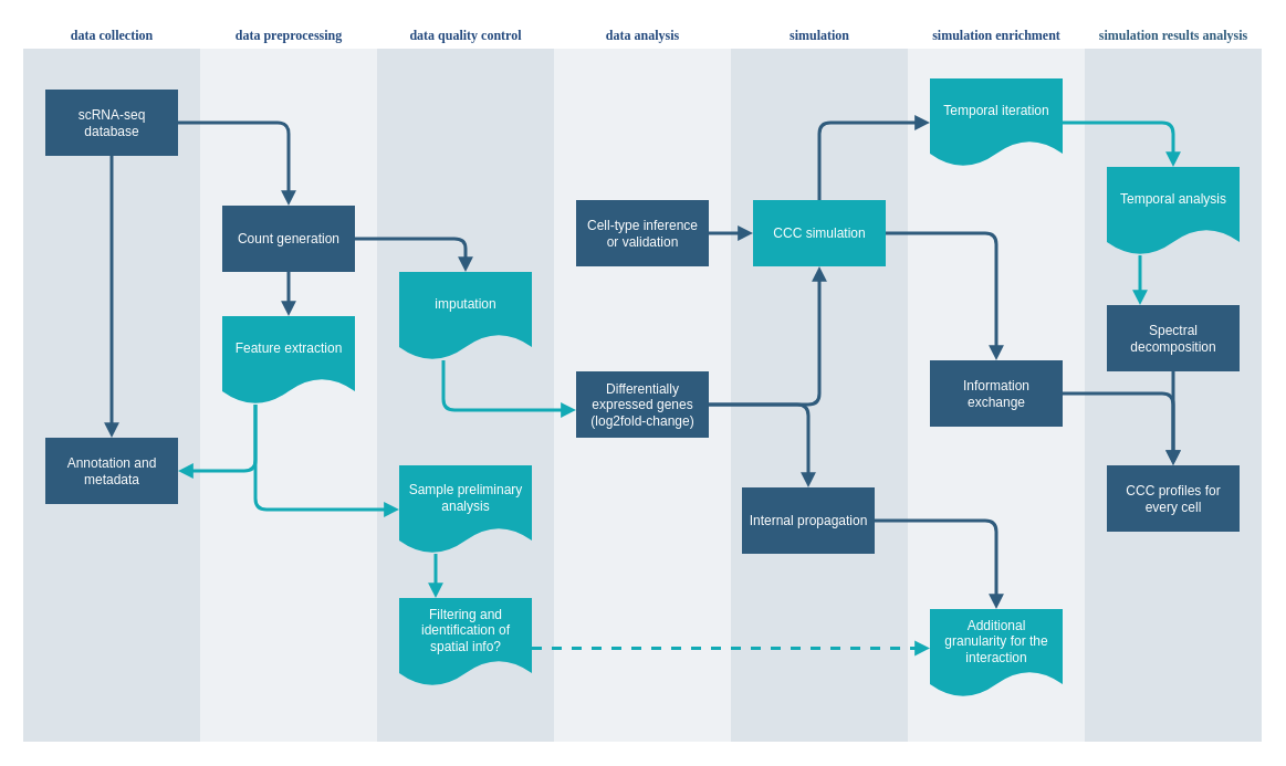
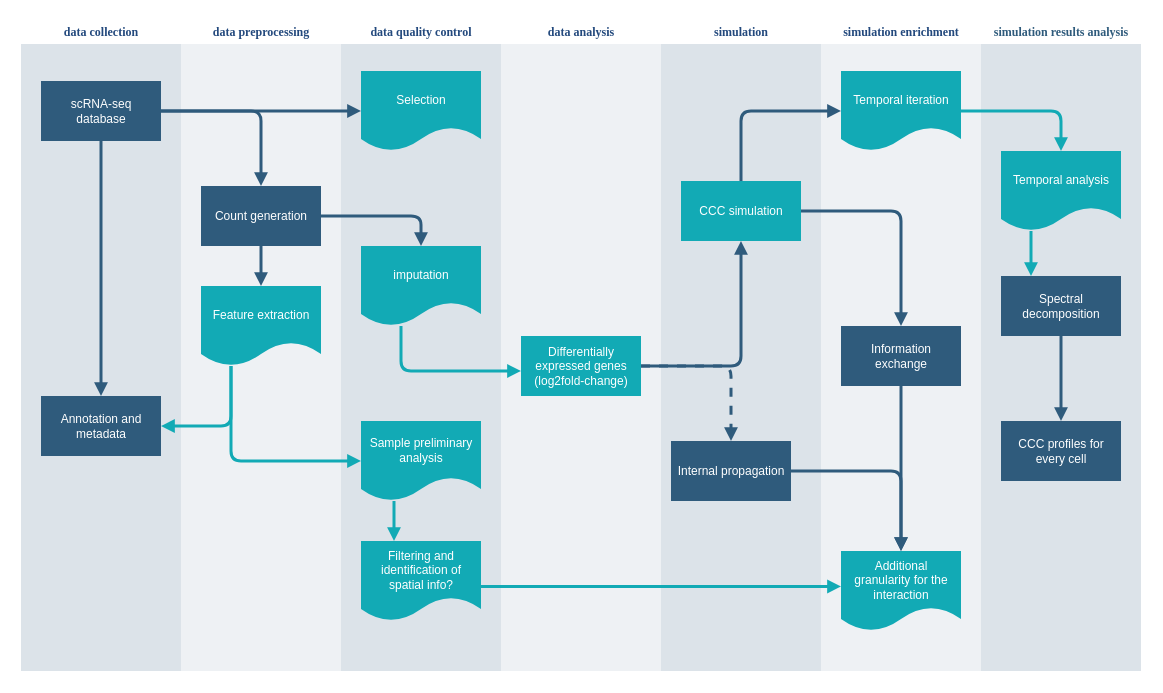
  <mxCell id="0" />
  <mxCell id="1" parent="0" />
  <mxCell id="2" value="&lt;font color=&quot;#23497d&quot;&gt;data collection&lt;/font&gt;" style="swimlane;whiteSpace=wrap;fillColor=none;swimlaneFillColor=#BAC8D3;fontColor=#2F5B7C;fontFamily=Tahoma;html=1;strokeColor=none;opacity=50;" parent="1" vertex="1"><mxGeometry x="20.5" y="20.5" width="160" height="650" as="geometry"><mxRectangle x="20" y="20" width="80" height="23" as="alternateBounds" /></mxGeometry></mxCell>
  <mxCell id="3" value="scRNA-seq database" style="whiteSpace=wrap;shadow=0;fontColor=#FFFFFF;fontFamily=Helvetica;fontStyle=0;html=1;fontSize=12;plain-purple;strokeColor=none;fillColor=#2f5b7c;gradientColor=none;spacing=6;verticalAlign=middle;" parent="2" vertex="1"><mxGeometry x="20" y="60" width="120" height="60" as="geometry" /></mxCell>
  <mxCell id="4" value="Annotation and metadata" style="whiteSpace=wrap;strokeColor=none;fillColor=#2f5b7c;shadow=0;fontColor=#FFFFFF;fontFamily=Helvetica;fontStyle=0;html=1;fontSize=12;spacing=6;verticalAlign=middle;" parent="2" vertex="1"><mxGeometry x="20" y="375" width="120" height="60" as="geometry" /></mxCell>
  <mxCell id="5" value="" style="edgeStyle=segmentEdgeStyle;strokeColor=#2F5B7C;strokeWidth=3;html=1;endArrow=block;endFill=1;" parent="2" source="3" target="4" edge="1"><mxGeometry width="100" height="100" relative="1" as="geometry"><mxPoint x="160" y="110" as="sourcePoint" /><mxPoint x="260" y="185" as="targetPoint" /></mxGeometry></mxCell>
  <mxCell id="6" value="&lt;font color=&quot;#23497d&quot;&gt;simulation enrichment&lt;/font&gt;" style="swimlane;whiteSpace=wrap;fillColor=none;swimlaneFillColor=#BAC8D3;fontColor=#2F5B7C;fontFamily=Tahoma;html=1;strokeColor=none;opacity=25;" parent="1" vertex="1"><mxGeometry x="820.5" y="20.5" width="160" height="650" as="geometry"><mxRectangle x="20" y="20" width="80" height="23" as="alternateBounds" /></mxGeometry></mxCell>
  <mxCell id="7" value="Temporal iteration" style="shape=document;whiteSpace=wrap;verticalAlign=middle;strokeColor=none;fillColor=#12aab5;shadow=0;fontColor=#FFFFFF;fontFamily=Helvetica;fontStyle=0;html=1;fontSize=12;spacing=6;spacingBottom=22;" parent="6" vertex="1"><mxGeometry x="20" y="50" width="120" height="80" as="geometry" /></mxCell>
  <mxCell id="8" value="Additional granularity for the interaction" style="shape=document;whiteSpace=wrap;verticalAlign=middle;strokeColor=none;fillColor=#12aab5;shadow=0;fontColor=#FFFFFF;fontFamily=Helvetica;fontStyle=0;html=1;fontSize=12;spacing=6;spacingBottom=22;" parent="6" vertex="1"><mxGeometry x="20" y="530" width="120" height="80" as="geometry" /></mxCell>
  <mxCell id="9" value="Information exchange" style="whiteSpace=wrap;strokeColor=none;fillColor=#2f5b7c;shadow=0;fontColor=#FFFFFF;fontFamily=Helvetica;fontStyle=0;html=1;fontSize=12;spacing=6;verticalAlign=middle;" parent="6" vertex="1"><mxGeometry x="20" y="305" width="120" height="60" as="geometry" /></mxCell>
  <mxCell id="10" value="&lt;font color=&quot;#23497d&quot;&gt;simulation&lt;/font&gt;" style="swimlane;whiteSpace=wrap;fillColor=none;swimlaneFillColor=#BAC8D3;fontColor=#2F5B7C;fontFamily=Tahoma;html=1;strokeColor=none;opacity=50;" parent="1" vertex="1"><mxGeometry x="660.5" y="20.5" width="160" height="650" as="geometry"><mxRectangle x="20" y="20" width="80" height="23" as="alternateBounds" /></mxGeometry></mxCell>
  <mxCell id="11" value="CCC simulation" style="whiteSpace=wrap;fillColor=#12aab5;strokeColor=none;shadow=0;fontColor=#FFFFFF;fontFamily=Helvetica;fontStyle=0;html=1;fontSize=12;spacing=6;verticalAlign=middle;" parent="10" vertex="1"><mxGeometry x="20" y="160" width="120" height="60" as="geometry" /></mxCell>
  <mxCell id="12" value="Internal propagation" style="whiteSpace=wrap;strokeColor=none;fillColor=#2f5b7c;shadow=0;fontColor=#FFFFFF;fontFamily=Helvetica;fontStyle=0;html=1;fontSize=12;spacing=6;verticalAlign=middle;" parent="10" vertex="1"><mxGeometry x="10" y="420" width="120" height="60" as="geometry" /></mxCell>
  <mxCell id="13" value="&lt;font color=&quot;#23497d&quot;&gt;data preprocessing&lt;/font&gt;" style="swimlane;whiteSpace=wrap;fillColor=none;swimlaneFillColor=#BAC8D3;fontColor=#2F5B7C;fontFamily=Tahoma;html=1;strokeColor=none;opacity=25;" parent="1" vertex="1"><mxGeometry x="180.5" y="20.5" width="160" height="650" as="geometry"><mxRectangle x="20" y="20" width="80" height="23" as="alternateBounds" /></mxGeometry></mxCell>
  <mxCell id="14" value="Count generation" style="whiteSpace=wrap;shadow=0;fontColor=#FFFFFF;fontFamily=Helvetica;fontStyle=0;html=1;fontSize=12;plain-purple;strokeColor=none;fillColor=#2f5b7c;gradientColor=none;spacing=6;verticalAlign=middle;" parent="13" vertex="1"><mxGeometry x="20" y="165" width="120" height="60" as="geometry" /></mxCell>
  <mxCell id="15" value="Feature extraction&lt;br&gt; " style="shape=document;whiteSpace=wrap;verticalAlign=middle;strokeColor=none;fillColor=#12aab5;shadow=0;fontColor=#FFFFFF;fontFamily=Helvetica;fontStyle=0;html=1;fontSize=12;spacing=6;spacingBottom=22;" parent="13" vertex="1"><mxGeometry x="20" y="265" width="120" height="80" as="geometry" /></mxCell>
  <mxCell id="16" value="" style="edgeStyle=segmentEdgeStyle;strokeColor=#2F5B7C;strokeWidth=3;html=1;endArrow=block;endFill=1;" parent="13" source="14" target="15" edge="1"><mxGeometry width="100" height="100" relative="1" as="geometry"><mxPoint x="-10" y="100" as="sourcePoint" /><mxPoint x="90" y="175" as="targetPoint" /></mxGeometry></mxCell>
  <mxCell id="17" value="&lt;font color=&quot;#23497d&quot;&gt;data quality control&lt;/font&gt;" style="swimlane;whiteSpace=wrap;fillColor=none;swimlaneFillColor=#BAC8D3;fontColor=#2F5B7C;fontFamily=Tahoma;html=1;strokeColor=none;opacity=50;" parent="1" vertex="1"><mxGeometry x="340.5" y="20.5" width="160" height="650" as="geometry"><mxRectangle x="20" y="20" width="80" height="23" as="alternateBounds" /></mxGeometry></mxCell>
+ <mxCell id="18" value="Selection" style="shape=document;whiteSpace=wrap;verticalAlign=middle;strokeColor=none;fillColor=#12aab5;shadow=0;fontColor=#FFFFFF;fontFamily=Helvetica;fontStyle=0;html=1;fontSize=12;spacing=6;spacingBottom=22;" parent="17" vertex="1"><mxGeometry x="20" y="50" width="120" height="80" as="geometry" /></mxCell>
  <mxCell id="19" value="imputation" style="shape=document;whiteSpace=wrap;verticalAlign=middle;strokeColor=none;fillColor=#12aab5;shadow=0;fontColor=#FFFFFF;fontFamily=Helvetica;fontStyle=0;html=1;fontSize=12;spacing=6;spacingBottom=22;" parent="17" vertex="1"><mxGeometry x="20" y="225" width="120" height="80" as="geometry" /></mxCell>
  <mxCell id="20" value="Sample preliminary analysis" style="shape=document;whiteSpace=wrap;strokeColor=none;fillColor=#12aab5;shadow=0;fontColor=#FFFFFF;fontFamily=Helvetica;fontStyle=0;html=1;fontSize=12;verticalAlign=middle;spacing=6;spacingBottom=22;" parent="17" vertex="1"><mxGeometry x="20" y="400" width="120" height="80" as="geometry" /></mxCell>
  <mxCell id="21" value="Filtering and identification of spatial info?" style="shape=document;whiteSpace=wrap;verticalAlign=middle;strokeColor=none;fillColor=#12aab5;shadow=0;fontColor=#FFFFFF;fontFamily=Helvetica;fontStyle=0;html=1;fontSize=12;spacing=6;spacingBottom=22;" parent="17" vertex="1"><mxGeometry x="20" y="520" width="120" height="80" as="geometry" /></mxCell>
  <mxCell id="22" value="" style="edgeStyle=segmentEdgeStyle;strokeColor=#12AAB5;strokeWidth=3;html=1;endArrow=block;endFill=1;" parent="17" source="20" target="21" edge="1"><mxGeometry width="100" height="100" relative="1" as="geometry"><mxPoint x="-80" y="375" as="sourcePoint" /><mxPoint x="60" y="490" as="targetPoint" /><Array as="points"><mxPoint x="53" y="501" /><mxPoint x="53" y="501" /></Array></mxGeometry></mxCell>
  <mxCell id="23" value="&lt;font color=&quot;#23497d&quot;&gt;data analysis&lt;/font&gt;" style="swimlane;whiteSpace=wrap;fillColor=none;swimlaneFillColor=#BAC8D3;fontColor=#2F5B7C;fontFamily=Tahoma;html=1;strokeColor=none;opacity=25;" parent="1" vertex="1"><mxGeometry x="500.5" y="20.5" width="160" height="650" as="geometry"><mxRectangle x="20" y="20" width="80" height="23" as="alternateBounds" /></mxGeometry></mxCell>
- <mxCell id="24" value="Cell-type inference or validation" style="whiteSpace=wrap;strokeColor=none;fillColor=#2f5b7c;shadow=0;fontColor=#FFFFFF;fontFamily=Helvetica;fontStyle=0;html=1;fontSize=12;spacing=6;verticalAlign=middle;" parent="23" vertex="1"><mxGeometry x="20" y="160" width="120" height="60" as="geometry" /></mxCell>
- <mxCell id="25" value="Differentially expressed genes (log2fold-change)" style="whiteSpace=wrap;strokeColor=none;fillColor=#2f5b7c;shadow=0;fontColor=#FFFFFF;fontFamily=Helvetica;fontStyle=0;html=1;fontSize=12;spacing=6;verticalAlign=middle;" parent="23" vertex="1"><mxGeometry x="20" y="315" width="120" height="60" as="geometry" /></mxCell>
+ <mxCell id="25" value="Differentially expressed genes (log2fold-change)" style="whiteSpace=wrap;strokeColor=none;fillColor=#12aab5;shadow=0;fontColor=#FFFFFF;fontFamily=Helvetica;fontStyle=0;html=1;fontSize=12;spacing=6;verticalAlign=middle;" parent="23" vertex="1"><mxGeometry x="20" y="315" width="120" height="60" as="geometry" /></mxCell>
  <mxCell id="26" value="simulation results analysis" style="swimlane;whiteSpace=wrap;fillColor=none;swimlaneFillColor=#BAC8D3;fontColor=#2F5B7C;fontFamily=Tahoma;html=1;strokeColor=none;opacity=50;" parent="1" vertex="1"><mxGeometry x="980.5" y="20.5" width="160" height="650" as="geometry"><mxRectangle x="20" y="20" width="80" height="23" as="alternateBounds" /></mxGeometry></mxCell>
  <mxCell id="27" value="Temporal analysis" style="shape=document;whiteSpace=wrap;verticalAlign=middle;strokeColor=none;fillColor=#12aab5;shadow=0;fontColor=#FFFFFF;fontFamily=Helvetica;fontStyle=0;html=1;fontSize=12;spacing=6;spacingBottom=22;" parent="26" vertex="1"><mxGeometry x="20" y="130" width="120" height="80" as="geometry" /></mxCell>
  <mxCell id="28" value="Spectral decomposition" style="whiteSpace=wrap;strokeColor=none;fillColor=#2f5b7c;shadow=0;fontColor=#FFFFFF;fontFamily=Helvetica;fontStyle=0;html=1;fontSize=12;spacing=6;verticalAlign=middle;" parent="26" vertex="1"><mxGeometry x="20" y="255" width="120" height="60" as="geometry" /></mxCell>
  <mxCell id="29" value="CCC profiles for every cell" style="whiteSpace=wrap;strokeColor=none;fillColor=#2f5b7c;shadow=0;fontColor=#FFFFFF;fontFamily=Helvetica;fontStyle=0;html=1;fontSize=12;spacing=6;verticalAlign=middle;" parent="26" vertex="1"><mxGeometry x="20" y="400" width="120" height="60" as="geometry" /></mxCell>
  <mxCell id="30" value="" style="edgeStyle=segmentEdgeStyle;strokeColor=#2F5B7C;strokeWidth=3;html=1;endArrow=block;endFill=1;" parent="26" source="28" target="29" edge="1"><mxGeometry width="100" height="100" relative="1" as="geometry"><mxPoint x="30" y="570" as="sourcePoint" /><mxPoint x="130" y="470" as="targetPoint" /></mxGeometry></mxCell>
  <mxCell id="31" value="" style="edgeStyle=segmentEdgeStyle;entryX=0.25;entryY=0;strokeColor=#12AAB5;strokeWidth=3;html=1;endArrow=block;endFill=1;" parent="26" source="27" target="28" edge="1"><mxGeometry width="100" height="100" relative="1" as="geometry"><mxPoint x="-120" y="260" as="sourcePoint" /><mxPoint x="-20" y="160" as="targetPoint" /></mxGeometry></mxCell>
  <mxCell id="32" value="" style="edgeStyle=segmentEdgeStyle;strokeColor=#2F5B7C;strokeWidth=3;html=1;endArrow=block;endFill=1;" parent="1" source="3" target="14" edge="1"><mxGeometry x="164.5" y="178.5" width="100" height="100" as="geometry"><mxPoint x="220.5" y="180.5" as="sourcePoint" /><mxPoint x="320.5" y="80.5" as="targetPoint" /></mxGeometry></mxCell>
  <mxCell id="33" value="" style="edgeStyle=segmentEdgeStyle;strokeColor=#12AAB5;strokeWidth=3;html=1;endArrow=block;endFill=1;" parent="1" source="15" target="4" edge="1"><mxGeometry x="164.5" y="433.5" width="100" height="100" as="geometry"><mxPoint x="270.5" y="255.5" as="sourcePoint" /><mxPoint x="270.5" y="295.5" as="targetPoint" /><Array as="points"><mxPoint x="230.5" y="425.5" /></Array></mxGeometry></mxCell>
+ <mxCell id="34" value="" style="edgeStyle=segmentEdgeStyle;strokeColor=#2F5B7C;strokeWidth=3;html=1;endArrow=block;endFill=1;" parent="1" source="3" target="18" edge="1"><mxGeometry x="164.5" y="178.5" width="100" height="100" as="geometry"><mxPoint x="170.5" y="120.5" as="sourcePoint" /><mxPoint x="270.5" y="195.5" as="targetPoint" /></mxGeometry></mxCell>
  <mxCell id="35" value="" style="edgeStyle=segmentEdgeStyle;strokeColor=#12AAB5;strokeWidth=3;html=1;endArrow=block;endFill=1;" parent="1" source="15" target="20" edge="1"><mxGeometry x="234.5" y="433.5" width="100" height="100" as="geometry"><mxPoint x="380.5" y="750.5" as="sourcePoint" /><mxPoint x="480.5" y="650.5" as="targetPoint" /><Array as="points"><mxPoint x="230.5" y="460.5" /></Array></mxGeometry></mxCell>
- <mxCell id="36" value="" style="edgeStyle=elbowEdgeStyle;elbow=vertical;strokeColor=#12AAB5;strokeWidth=3;html=1;endArrow=block;endFill=1;dashed=1;" parent="1" source="21" target="8" edge="1"><mxGeometry x="484.5" y="623.5" width="100" height="100" as="geometry"><mxPoint x="540.5" y="550.5" as="sourcePoint" /><mxPoint x="640.5" y="450.5" as="targetPoint" /></mxGeometry></mxCell>
+ <mxCell id="36" value="" style="edgeStyle=elbowEdgeStyle;elbow=vertical;strokeColor=#12AAB5;strokeWidth=3;html=1;endArrow=block;endFill=1;" parent="1" source="21" target="8" edge="1"><mxGeometry x="484.5" y="623.5" width="100" height="100" as="geometry"><mxPoint x="540.5" y="550.5" as="sourcePoint" /><mxPoint x="640.5" y="450.5" as="targetPoint" /></mxGeometry></mxCell>
  <mxCell id="37" value="" style="edgeStyle=segmentEdgeStyle;strokeColor=#2F5B7C;strokeWidth=3;html=1;endArrow=block;endFill=1;" parent="1" source="14" target="19" edge="1"><mxGeometry x="324.5" y="283.5" width="100" height="100" as="geometry"><mxPoint x="450.5" y="230.5" as="sourcePoint" /><mxPoint x="550.5" y="130.5" as="targetPoint" /><Array as="points" /></mxGeometry></mxCell>
- <mxCell id="38" value="" style="edgeStyle=none;strokeColor=#2F5B7C;strokeWidth=3;html=1;endArrow=block;endFill=1;" parent="1" source="24" target="11" edge="1"><mxGeometry x="644.5" y="278.5" width="100" height="100" as="geometry"><mxPoint x="680.5" y="390.5" as="sourcePoint" /><mxPoint x="780.5" y="290.5" as="targetPoint" /></mxGeometry></mxCell>
  <mxCell id="39" value="" style="edgeStyle=segmentEdgeStyle;strokeColor=#12AAB5;strokeWidth=3;html=1;endArrow=block;endFill=1;" parent="1" source="19" target="25" edge="1"><mxGeometry x="404.5" y="393.5" width="100" height="100" as="geometry"><mxPoint x="520.5" y="420.5" as="sourcePoint" /><mxPoint x="620.5" y="320.5" as="targetPoint" /><Array as="points"><mxPoint x="400.5" y="370.5" /></Array></mxGeometry></mxCell>
  <mxCell id="40" value="" style="edgeStyle=segmentEdgeStyle;strokeColor=#2F5B7C;strokeWidth=3;html=1;endArrow=block;endFill=1;" parent="1" source="25" target="11" edge="1"><mxGeometry x="644.5" y="308.5" width="100" height="100" as="geometry"><mxPoint x="640.5" y="370.5" as="sourcePoint" /><mxPoint x="740.5" y="270.5" as="targetPoint" /></mxGeometry></mxCell>
- <mxCell id="41" value="" style="edgeStyle=segmentEdgeStyle;strokeColor=#2F5B7C;strokeWidth=3;html=1;endArrow=block;endFill=1;" parent="1" source="25" target="12" edge="1"><mxGeometry x="644.5" y="433.5" width="100" height="100" as="geometry"><mxPoint x="510.5" y="520.5" as="sourcePoint" /><mxPoint x="610.5" y="420.5" as="targetPoint" /></mxGeometry></mxCell>
+ <mxCell id="41" value="" style="edgeStyle=segmentEdgeStyle;strokeColor=#2F5B7C;strokeWidth=3;html=1;endArrow=block;endFill=1;dashed=1;" parent="1" source="25" target="12" edge="1"><mxGeometry x="644.5" y="433.5" width="100" height="100" as="geometry"><mxPoint x="510.5" y="520.5" as="sourcePoint" /><mxPoint x="610.5" y="420.5" as="targetPoint" /></mxGeometry></mxCell>
  <mxCell id="42" value="" style="edgeStyle=segmentEdgeStyle;strokeColor=#2F5B7C;strokeWidth=3;html=1;endArrow=block;endFill=1;" parent="1" source="11" target="7" edge="1"><mxGeometry x="744.5" y="178.5" width="100" height="100" as="geometry"><mxPoint x="860.5" y="310.5" as="sourcePoint" /><mxPoint x="960.5" y="210.5" as="targetPoint" /><Array as="points"><mxPoint x="740.5" y="110.5" /></Array></mxGeometry></mxCell>
  <mxCell id="43" value="" style="edgeStyle=segmentEdgeStyle;strokeColor=#2F5B7C;strokeWidth=3;html=1;endArrow=block;endFill=1;" parent="1" source="11" target="9" edge="1"><mxGeometry x="804.5" y="278.5" width="100" height="100" as="geometry"><mxPoint x="850.5" y="320.5" as="sourcePoint" /><mxPoint x="950.5" y="220.5" as="targetPoint" /></mxGeometry></mxCell>
  <mxCell id="44" value="" style="edgeStyle=segmentEdgeStyle;strokeColor=#2F5B7C;strokeWidth=3;html=1;endArrow=block;endFill=1;" parent="1" source="12" target="8" edge="1"><mxGeometry x="804.5" y="538.5" width="100" height="100" as="geometry"><mxPoint x="880.5" y="510.5" as="sourcePoint" /><mxPoint x="980.5" y="410.5" as="targetPoint" /></mxGeometry></mxCell>
- <mxCell id="45" value="" style="edgeStyle=segmentEdgeStyle;strokeColor=#2F5B7C;strokeWidth=3;html=1;endArrow=block;endFill=1;" parent="1" source="9" target="29" edge="1"><mxGeometry x="964.5" y="423.5" width="100" height="100" as="geometry"><mxPoint x="1090.5" y="430.5" as="sourcePoint" /><mxPoint x="1190.5" y="330.5" as="targetPoint" /></mxGeometry></mxCell>
+ <mxCell id="45" value="" style="edgeStyle=segmentEdgeStyle;strokeColor=#2F5B7C;strokeWidth=3;html=1;endArrow=block;endFill=1;" parent="1" source="9" target="8" edge="1"><mxGeometry x="964.5" y="423.5" width="100" height="100" as="geometry"><mxPoint x="1090.5" y="430.5" as="sourcePoint" /><mxPoint x="1190.5" y="330.5" as="targetPoint" /></mxGeometry></mxCell>
  <mxCell id="46" value="" style="edgeStyle=segmentEdgeStyle;strokeColor=#12AAB5;strokeWidth=3;html=1;endArrow=block;endFill=1;" parent="1" source="7" target="27" edge="1"><mxGeometry x="964.5" y="178.5" width="100" height="100" as="geometry"><mxPoint x="850.5" y="280.5" as="sourcePoint" /><mxPoint x="950.5" y="180.5" as="targetPoint" /></mxGeometry></mxCell>
